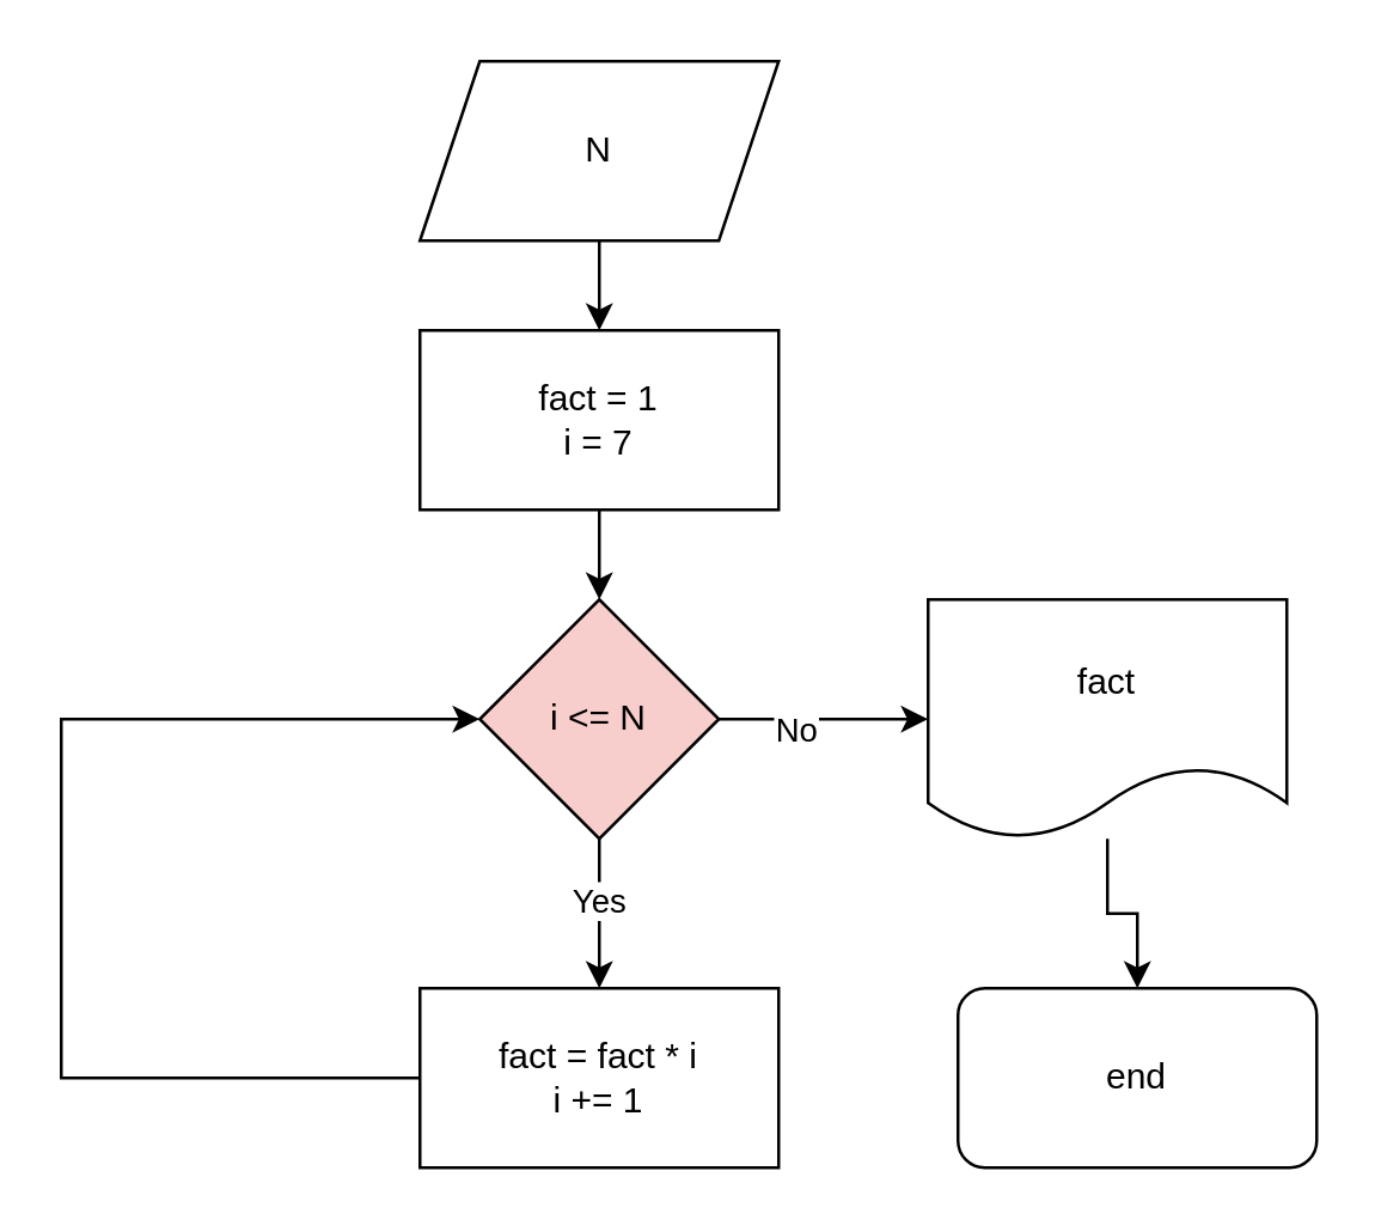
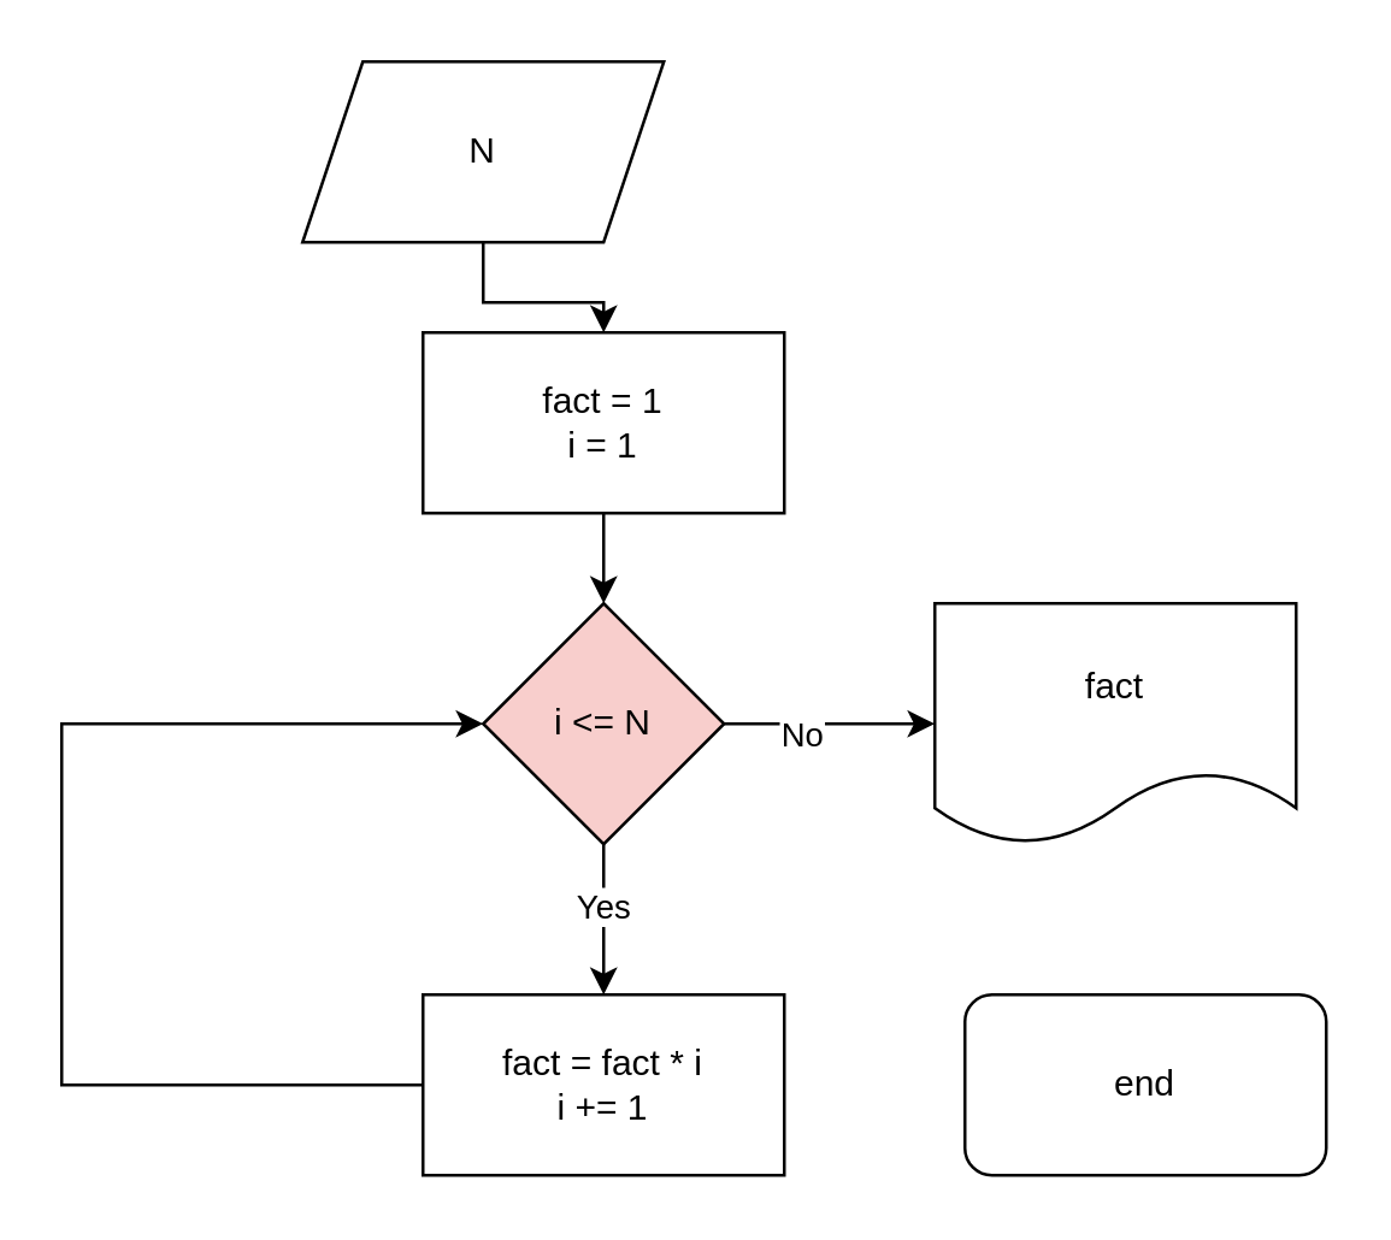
  <mxCell id="0" />
  <mxCell id="1" parent="0" />
  <mxCell id="2" value="" style="edgeStyle=orthogonalEdgeStyle;rounded=0;orthogonalLoop=1;jettySize=auto;html=1;" edge="1" parent="1" source="3" target="5"><mxGeometry relative="1" as="geometry" /></mxCell>
- <mxCell id="3" value="N" style="shape=parallelogram;perimeter=parallelogramPerimeter;whiteSpace=wrap;html=1;fixedSize=1;" vertex="1" parent="1"><mxGeometry x="140" y="20" width="120" height="60" as="geometry" /></mxCell>
+ <mxCell id="3" value="N" style="shape=parallelogram;perimeter=parallelogramPerimeter;whiteSpace=wrap;html=1;fixedSize=1;" vertex="1" parent="1"><mxGeometry x="100" y="20" width="120" height="60" as="geometry" /></mxCell>
  <mxCell id="4" value="" style="edgeStyle=orthogonalEdgeStyle;rounded=0;orthogonalLoop=1;jettySize=auto;html=1;" edge="1" parent="1" source="5" target="10"><mxGeometry relative="1" as="geometry" /></mxCell>
- <mxCell id="5" value="fact = 1&lt;br&gt;i = 7" style="rounded=0;whiteSpace=wrap;html=1;" vertex="1" parent="1"><mxGeometry x="140" y="110" width="120" height="60" as="geometry" /></mxCell>
+ <mxCell id="5" value="fact = 1&lt;br&gt;i = 1" style="rounded=0;whiteSpace=wrap;html=1;" vertex="1" parent="1"><mxGeometry x="140" y="110" width="120" height="60" as="geometry" /></mxCell>
  <mxCell id="6" value="" style="edgeStyle=orthogonalEdgeStyle;rounded=0;orthogonalLoop=1;jettySize=auto;html=1;" edge="1" parent="1" source="10" target="12"><mxGeometry relative="1" as="geometry" /></mxCell>
  <mxCell id="7" value="Yes" style="edgeLabel;html=1;align=center;verticalAlign=middle;resizable=0;points=[];" vertex="1" connectable="0" parent="6"><mxGeometry x="-0.2" y="-1" relative="1" as="geometry"><mxPoint as="offset" /></mxGeometry></mxCell>
  <mxCell id="8" value="" style="edgeStyle=orthogonalEdgeStyle;rounded=0;orthogonalLoop=1;jettySize=auto;html=1;" edge="1" parent="1" source="10" target="14"><mxGeometry relative="1" as="geometry" /></mxCell>
  <mxCell id="9" value="No" style="edgeLabel;html=1;align=center;verticalAlign=middle;resizable=0;points=[];" vertex="1" connectable="0" parent="8"><mxGeometry x="-0.286" y="-3" relative="1" as="geometry"><mxPoint as="offset" /></mxGeometry></mxCell>
  <mxCell id="10" value="i &amp;lt;= N" style="rhombus;whiteSpace=wrap;html=1;fillColor=#f8cecc;" vertex="1" parent="1"><mxGeometry x="160" y="200" width="80" height="80" as="geometry" /></mxCell>
  <mxCell id="11" style="edgeStyle=orthogonalEdgeStyle;rounded=0;orthogonalLoop=1;jettySize=auto;html=1;entryX=0;entryY=0.5;entryDx=0;entryDy=0;" edge="1" parent="1" source="12" target="10"><mxGeometry relative="1" as="geometry"><Array as="points"><mxPoint x="20" y="360" /><mxPoint x="20" y="240" /></Array></mxGeometry></mxCell>
  <mxCell id="12" value="fact = fact * i&lt;br&gt;i += 1" style="rounded=0;whiteSpace=wrap;html=1;" vertex="1" parent="1"><mxGeometry x="140" y="330" width="120" height="60" as="geometry" /></mxCell>
- <mxCell id="13" value="" style="edgeStyle=orthogonalEdgeStyle;rounded=0;orthogonalLoop=1;jettySize=auto;html=1;" edge="1" parent="1" source="14" target="15"><mxGeometry relative="1" as="geometry" /></mxCell>
  <mxCell id="14" value="fact" style="shape=document;whiteSpace=wrap;html=1;boundedLbl=1;" vertex="1" parent="1"><mxGeometry x="310" y="200" width="120" height="80" as="geometry" /></mxCell>
  <mxCell id="15" value="end" style="rounded=1;whiteSpace=wrap;html=1;" vertex="1" parent="1"><mxGeometry x="320" y="330" width="120" height="60" as="geometry" /></mxCell>
